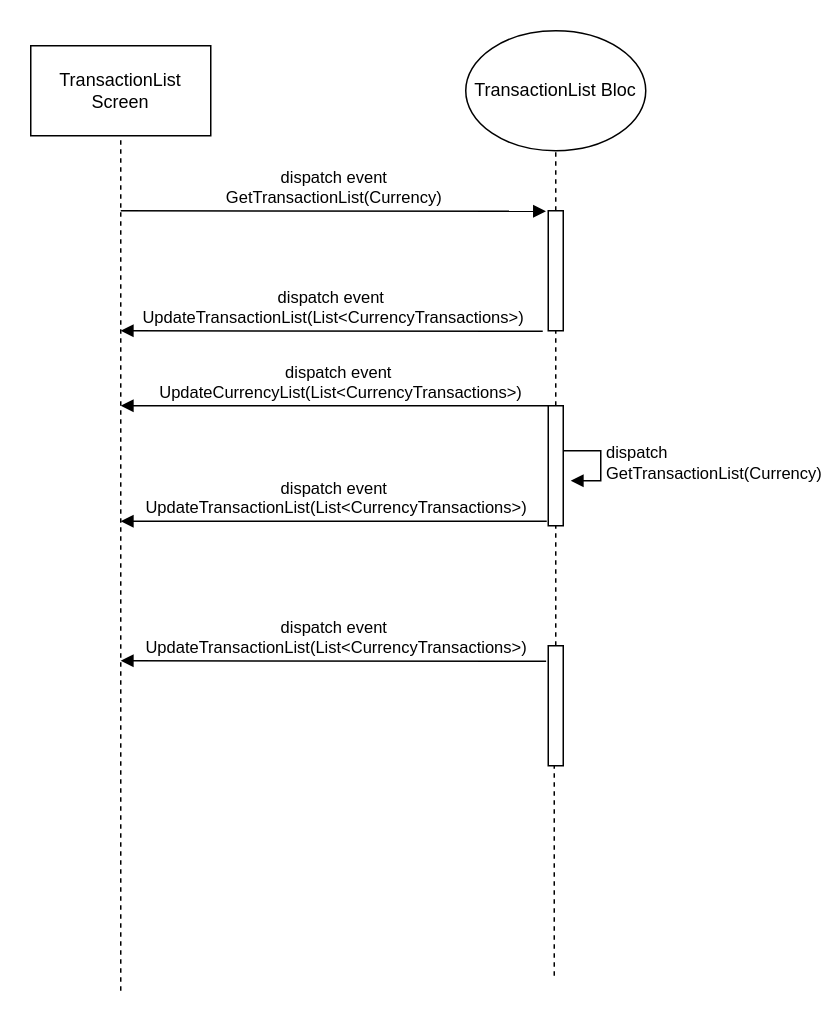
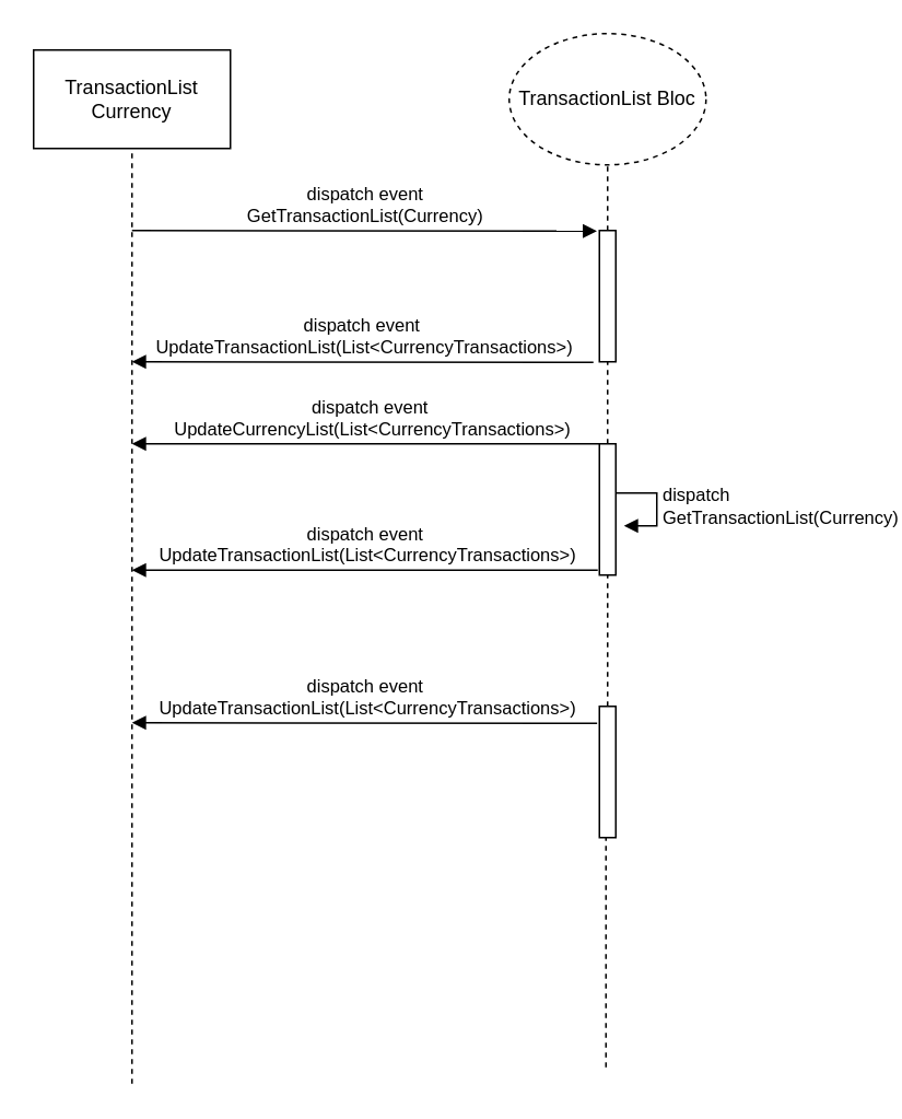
  <mxCell id="0" />
  <mxCell id="1" parent="0" />
- <mxCell id="2" value="TransactionList Screen" style="rounded=0;whiteSpace=wrap;html=1;" vertex="1" parent="1"><mxGeometry x="20" y="30" width="120" height="60" as="geometry" /></mxCell>
- <mxCell id="3" value="TransactionList Bloc" style="ellipse;whiteSpace=wrap;html=1;" vertex="1" parent="1"><mxGeometry x="310" y="20" width="120" height="80" as="geometry" /></mxCell>
+ <mxCell id="2" value="TransactionList Currency" style="rounded=0;whiteSpace=wrap;html=1;" vertex="1" parent="1"><mxGeometry x="20" y="30" width="120" height="60" as="geometry" /></mxCell>
+ <mxCell id="3" value="TransactionList Bloc" style="ellipse;whiteSpace=wrap;html=1;dashed=1;" vertex="1" parent="1"><mxGeometry x="310" y="20" width="120" height="80" as="geometry" /></mxCell>
  <mxCell id="4" value="" style="endArrow=none;dashed=1;html=1;entryX=0.5;entryY=1;entryDx=0;entryDy=0;" edge="1" parent="1" target="2"><mxGeometry width="50" height="50" relative="1" as="geometry"><mxPoint x="80" y="660" as="sourcePoint" /><mxPoint x="610" y="300" as="targetPoint" /></mxGeometry></mxCell>
  <mxCell id="5" value="" style="endArrow=none;dashed=1;html=1;" edge="1" parent="1" source="6" target="3"><mxGeometry width="50" height="50" relative="1" as="geometry"><mxPoint x="369" y="770" as="sourcePoint" /><mxPoint x="369" y="100" as="targetPoint" /></mxGeometry></mxCell>
  <mxCell id="6" value="" style="html=1;points=[];perimeter=orthogonalPerimeter;" vertex="1" parent="1"><mxGeometry x="365" y="140" width="10" height="80" as="geometry" /></mxCell>
  <mxCell id="7" value="" style="endArrow=none;dashed=1;html=1;" edge="1" parent="1" source="14" target="6"><mxGeometry width="50" height="50" relative="1" as="geometry"><mxPoint x="369" y="770" as="sourcePoint" /><mxPoint x="370" y="100" as="targetPoint" /></mxGeometry></mxCell>
  <mxCell id="8" value="dispatch event&lt;br&gt;GetTransactionList(Currency)" style="html=1;verticalAlign=bottom;endArrow=block;entryX=-0.153;entryY=0.004;entryDx=0;entryDy=0;entryPerimeter=0;" edge="1" parent="1" target="6"><mxGeometry width="80" relative="1" as="geometry"><mxPoint x="80" y="140" as="sourcePoint" /><mxPoint x="160" y="140" as="targetPoint" /></mxGeometry></mxCell>
  <mxCell id="9" value="dispatch event&lt;br&gt;&amp;nbsp;UpdateTransactionList(List&amp;lt;CurrencyTransactions&amp;gt;)" style="html=1;verticalAlign=bottom;endArrow=block;exitX=-0.367;exitY=1.004;exitDx=0;exitDy=0;exitPerimeter=0;" edge="1" parent="1" source="6"><mxGeometry width="80" relative="1" as="geometry"><mxPoint x="440" y="260" as="sourcePoint" /><mxPoint x="80" y="220" as="targetPoint" /></mxGeometry></mxCell>
  <mxCell id="10" value="dispatch event&lt;br&gt;&amp;nbsp;UpdateTransactionList(List&amp;lt;CurrencyTransactions&amp;gt;)" style="html=1;verticalAlign=bottom;endArrow=block;exitX=-0.14;exitY=0.13;exitDx=0;exitDy=0;exitPerimeter=0;" edge="1" parent="1" source="12"><mxGeometry width="80" relative="1" as="geometry"><mxPoint x="654" y="430" as="sourcePoint" /><mxPoint x="80" y="440" as="targetPoint" /></mxGeometry></mxCell>
  <mxCell id="11" value="dispatch event&lt;br&gt;&amp;nbsp;UpdateCurrencyList(List&amp;lt;CurrencyTransactions&amp;gt;)" style="html=1;verticalAlign=bottom;endArrow=block;exitX=0.5;exitY=0;exitDx=0;exitDy=0;exitPerimeter=0;" edge="1" parent="1" source="14"><mxGeometry width="80" relative="1" as="geometry"><mxPoint x="655" y="270" as="sourcePoint" /><mxPoint x="80" y="270" as="targetPoint" /></mxGeometry></mxCell>
  <mxCell id="12" value="" style="html=1;points=[];perimeter=orthogonalPerimeter;" vertex="1" parent="1"><mxGeometry x="365" y="430" width="10" height="80" as="geometry" /></mxCell>
  <mxCell id="13" value="" style="endArrow=none;dashed=1;html=1;" edge="1" parent="1" target="12"><mxGeometry width="50" height="50" relative="1" as="geometry"><mxPoint x="369" y="650" as="sourcePoint" /><mxPoint x="369" y="220" as="targetPoint" /></mxGeometry></mxCell>
  <mxCell id="14" value="" style="html=1;points=[];perimeter=orthogonalPerimeter;" vertex="1" parent="1"><mxGeometry x="365" y="270" width="10" height="80" as="geometry" /></mxCell>
  <mxCell id="15" value="" style="endArrow=none;dashed=1;html=1;" edge="1" parent="1" source="12" target="14"><mxGeometry width="50" height="50" relative="1" as="geometry"><mxPoint x="370" y="430" as="sourcePoint" /><mxPoint x="370" y="220" as="targetPoint" /></mxGeometry></mxCell>
  <mxCell id="16" value="&lt;span style=&quot;text-align: center&quot;&gt;dispatch&lt;/span&gt;&lt;br style=&quot;text-align: center&quot;&gt;&lt;span style=&quot;text-align: center&quot;&gt;GetTransactionList(Currency)&lt;/span&gt;" style="edgeStyle=orthogonalEdgeStyle;html=1;align=left;spacingLeft=2;endArrow=block;rounded=0;entryX=1;entryY=0;" edge="1" parent="1"><mxGeometry relative="1" as="geometry"><mxPoint x="375" y="300" as="sourcePoint" /><Array as="points"><mxPoint x="400" y="300" /></Array><mxPoint x="380" y="320" as="targetPoint" /></mxGeometry></mxCell>
  <mxCell id="17" value="dispatch event&lt;br&gt;&amp;nbsp;UpdateTransactionList(List&amp;lt;CurrencyTransactions&amp;gt;)" style="html=1;verticalAlign=bottom;endArrow=block;exitX=-0.1;exitY=0.963;exitDx=0;exitDy=0;exitPerimeter=0;" edge="1" parent="1" source="14"><mxGeometry width="80" relative="1" as="geometry"><mxPoint x="371.33" y="230.32" as="sourcePoint" /><mxPoint x="80" y="347" as="targetPoint" /></mxGeometry></mxCell>
